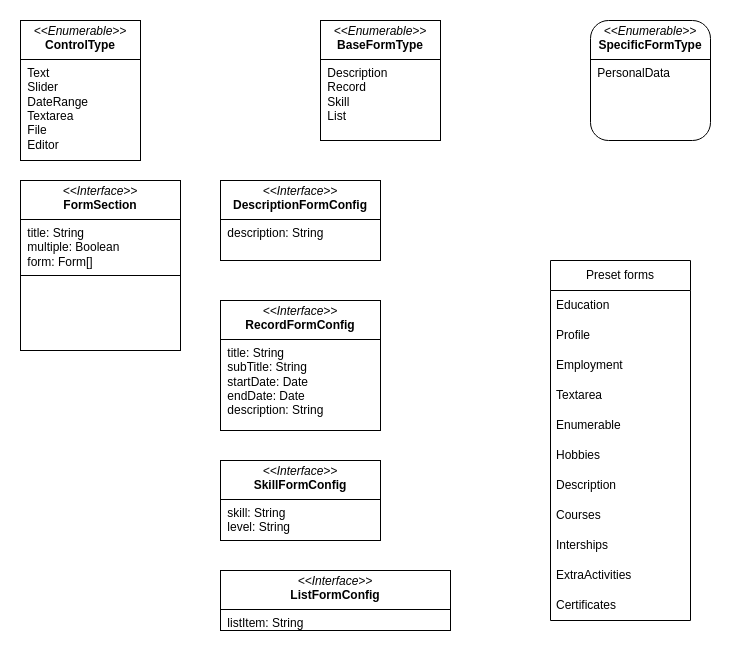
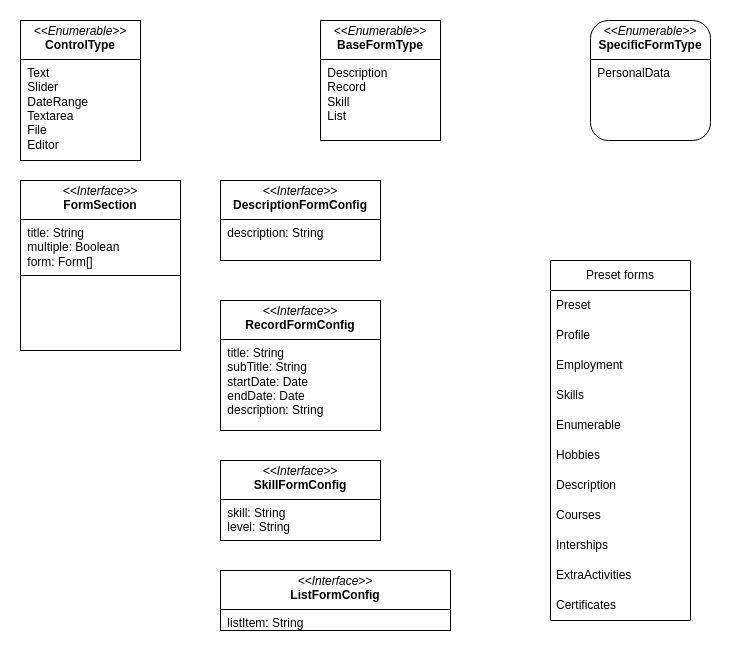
  <mxCell id="0" />
  <mxCell id="1" parent="0" />
  <mxCell id="2" value="" style="text;strokeColor=none;fillColor=none;align=left;verticalAlign=middle;spacingTop=-1;spacingLeft=4;spacingRight=4;rotatable=0;labelPosition=right;points=[];portConstraint=eastwest;" vertex="1" parent="1"><mxGeometry x="460" y="90" width="20" height="14" as="geometry" /></mxCell>
  <mxCell id="3" value="&lt;p style=&quot;margin:0px;margin-top:4px;text-align:center;&quot;&gt;&lt;i&gt;&amp;lt;&amp;lt;Enumerable&amp;gt;&amp;gt;&lt;/i&gt;&lt;br&gt;&lt;b&gt;ControlType&lt;/b&gt;&lt;/p&gt;&lt;hr size=&quot;1&quot; style=&quot;border-style:solid;&quot;&gt;&lt;p style=&quot;margin:0px;margin-left:4px;&quot;&gt;&amp;nbsp;Text&lt;br&gt;&amp;nbsp;Slider&lt;/p&gt;&lt;p style=&quot;margin:0px;margin-left:4px;&quot;&gt;&amp;nbsp;DateRange&lt;/p&gt;&lt;p style=&quot;margin:0px;margin-left:4px;&quot;&gt;&amp;nbsp;Textarea&lt;/p&gt;&lt;p style=&quot;margin:0px;margin-left:4px;&quot;&gt;&amp;nbsp;File&lt;/p&gt;&lt;p style=&quot;margin:0px;margin-left:4px;&quot;&gt;&amp;nbsp;Editor&lt;/p&gt;&lt;p style=&quot;margin:0px;margin-left:4px;&quot;&gt;&amp;nbsp;&lt;/p&gt;&lt;p style=&quot;margin:0px;margin-left:4px;&quot;&gt;&lt;br&gt;&lt;/p&gt;&lt;p style=&quot;margin:0px;margin-left:4px;&quot;&gt;&amp;nbsp;&lt;/p&gt;&lt;p style=&quot;margin:0px;margin-left:4px;&quot;&gt;&lt;br&gt;&lt;/p&gt;" style="verticalAlign=top;align=left;overflow=fill;html=1;whiteSpace=wrap;" vertex="1" parent="1"><mxGeometry x="20" y="20" width="120" height="140" as="geometry" /></mxCell>
  <mxCell id="4" value="&lt;p style=&quot;margin:0px;margin-top:4px;text-align:center;&quot;&gt;&lt;i&gt;&amp;lt;&amp;lt;Enumerable&amp;gt;&amp;gt;&lt;/i&gt;&lt;br&gt;&lt;b&gt;BaseFormType&lt;/b&gt;&lt;/p&gt;&lt;hr size=&quot;1&quot; style=&quot;border-style:solid;&quot;&gt;&lt;p style=&quot;margin:0px;margin-left:4px;&quot;&gt;&amp;nbsp;Description&lt;br&gt;&amp;nbsp;Record&lt;/p&gt;&lt;p style=&quot;margin:0px;margin-left:4px;&quot;&gt;&amp;nbsp;Skill&lt;/p&gt;&lt;p style=&quot;margin:0px;margin-left:4px;&quot;&gt;&amp;nbsp;List&lt;/p&gt;&lt;p style=&quot;margin:0px;margin-left:4px;&quot;&gt;&amp;nbsp;&lt;/p&gt;&lt;p style=&quot;margin:0px;margin-left:4px;&quot;&gt;&lt;br&gt;&lt;/p&gt;&lt;p style=&quot;margin:0px;margin-left:4px;&quot;&gt;&amp;nbsp;&lt;/p&gt;&lt;p style=&quot;margin:0px;margin-left:4px;&quot;&gt;&lt;br&gt;&lt;/p&gt;" style="verticalAlign=top;align=left;overflow=fill;html=1;whiteSpace=wrap;" vertex="1" parent="1"><mxGeometry x="320" y="20" width="120" height="120" as="geometry" /></mxCell>
  <mxCell id="5" value="&lt;p style=&quot;margin:0px;margin-top:4px;text-align:center;&quot;&gt;&lt;i&gt;&amp;lt;&amp;lt;Interface&amp;gt;&amp;gt;&lt;/i&gt;&lt;br&gt;&lt;b&gt;FormSection&lt;/b&gt;&lt;/p&gt;&lt;hr size=&quot;1&quot; style=&quot;border-style:solid;&quot;&gt;&lt;p style=&quot;margin:0px;margin-left:4px;&quot;&gt;&amp;nbsp;title: String&lt;br&gt;&amp;nbsp;multiple: Boolean&lt;/p&gt;&lt;p style=&quot;margin:0px;margin-left:4px;&quot;&gt;&amp;nbsp;form: Form[]&lt;/p&gt;&lt;hr size=&quot;1&quot; style=&quot;border-style:solid;&quot;&gt;&lt;p style=&quot;margin:0px;margin-left:4px;&quot;&gt;&lt;br&gt;&lt;/p&gt;" style="verticalAlign=top;align=left;overflow=fill;html=1;whiteSpace=wrap;" vertex="1" parent="1"><mxGeometry x="20" y="180" width="160" height="170" as="geometry" /></mxCell>
  <mxCell id="6" value="&lt;p style=&quot;margin:0px;margin-top:4px;text-align:center;&quot;&gt;&lt;i&gt;&amp;lt;&amp;lt;Enumerable&amp;gt;&amp;gt;&lt;/i&gt;&lt;br&gt;&lt;b&gt;SpecificFormType&lt;/b&gt;&lt;/p&gt;&lt;hr size=&quot;1&quot; style=&quot;border-style:solid;&quot;&gt;&lt;p style=&quot;margin:0px;margin-left:4px;&quot;&gt;&amp;nbsp;PersonalData&lt;/p&gt;&lt;p style=&quot;margin:0px;margin-left:4px;&quot;&gt;&amp;nbsp;&lt;/p&gt;&lt;p style=&quot;margin:0px;margin-left:4px;&quot;&gt;&lt;br&gt;&lt;/p&gt;&lt;p style=&quot;margin:0px;margin-left:4px;&quot;&gt;&amp;nbsp;&lt;/p&gt;&lt;p style=&quot;margin:0px;margin-left:4px;&quot;&gt;&lt;br&gt;&lt;/p&gt;" style="verticalAlign=top;align=left;overflow=fill;html=1;whiteSpace=wrap;rounded=1;" vertex="1" parent="1"><mxGeometry x="590" y="20" width="120" height="120" as="geometry" /></mxCell>
  <mxCell id="7" value="&lt;p style=&quot;margin:0px;margin-top:4px;text-align:center;&quot;&gt;&lt;i&gt;&amp;lt;&amp;lt;Interface&amp;gt;&amp;gt;&lt;/i&gt;&lt;br&gt;&lt;b&gt;RecordFormConfig&lt;/b&gt;&lt;/p&gt;&lt;hr size=&quot;1&quot; style=&quot;border-style:solid;&quot;&gt;&lt;p style=&quot;margin:0px;margin-left:4px;&quot;&gt;&amp;nbsp;title: String&lt;br&gt;&amp;nbsp;subTitle: String&lt;/p&gt;&lt;p style=&quot;margin:0px;margin-left:4px;&quot;&gt;&amp;nbsp;startDate: Date&lt;/p&gt;&lt;p style=&quot;margin:0px;margin-left:4px;&quot;&gt;&amp;nbsp;endDate: Date&lt;/p&gt;&lt;p style=&quot;margin:0px;margin-left:4px;&quot;&gt;&amp;nbsp;description: String&lt;/p&gt;&lt;p style=&quot;margin:0px;margin-left:4px;&quot;&gt;&lt;br&gt;&lt;/p&gt;" style="verticalAlign=top;align=left;overflow=fill;html=1;whiteSpace=wrap;" vertex="1" parent="1"><mxGeometry x="220" y="300" width="160" height="130" as="geometry" /></mxCell>
  <mxCell id="8" value="&lt;p style=&quot;margin:0px;margin-top:4px;text-align:center;&quot;&gt;&lt;i&gt;&amp;lt;&amp;lt;Interface&amp;gt;&amp;gt;&lt;/i&gt;&lt;br&gt;&lt;b&gt;DescriptionFormConfig&lt;/b&gt;&lt;/p&gt;&lt;hr size=&quot;1&quot; style=&quot;border-style:solid;&quot;&gt;&lt;p style=&quot;margin:0px;margin-left:4px;&quot;&gt;&lt;span style=&quot;background-color: transparent; color: light-dark(rgb(0, 0, 0), rgb(255, 255, 255));&quot;&gt;&amp;nbsp;description: String&lt;/span&gt;&lt;/p&gt;&lt;p style=&quot;margin:0px;margin-left:4px;&quot;&gt;&lt;br&gt;&lt;/p&gt;" style="verticalAlign=top;align=left;overflow=fill;html=1;whiteSpace=wrap;" vertex="1" parent="1"><mxGeometry x="220" y="180" width="160" height="80" as="geometry" /></mxCell>
  <mxCell id="9" value="&lt;p style=&quot;margin:0px;margin-top:4px;text-align:center;&quot;&gt;&lt;i&gt;&amp;lt;&amp;lt;Interface&amp;gt;&amp;gt;&lt;/i&gt;&lt;br&gt;&lt;b&gt;SkillFormConfig&lt;/b&gt;&lt;/p&gt;&lt;hr size=&quot;1&quot; style=&quot;border-style:solid;&quot;&gt;&lt;p style=&quot;margin:0px;margin-left:4px;&quot;&gt;&lt;span style=&quot;background-color: transparent; color: light-dark(rgb(0, 0, 0), rgb(255, 255, 255));&quot;&gt;&amp;nbsp;skill: String&lt;/span&gt;&lt;/p&gt;&lt;p style=&quot;margin:0px;margin-left:4px;&quot;&gt;&lt;span style=&quot;background-color: transparent; color: light-dark(rgb(0, 0, 0), rgb(255, 255, 255));&quot;&gt;&amp;nbsp;level: String&lt;/span&gt;&lt;/p&gt;&lt;p style=&quot;margin:0px;margin-left:4px;&quot;&gt;&lt;br&gt;&lt;/p&gt;" style="verticalAlign=top;align=left;overflow=fill;html=1;whiteSpace=wrap;" vertex="1" parent="1"><mxGeometry x="220" y="460" width="160" height="80" as="geometry" /></mxCell>
  <mxCell id="10" value="&lt;p style=&quot;margin:0px;margin-top:4px;text-align:center;&quot;&gt;&lt;i&gt;&amp;lt;&amp;lt;Interface&amp;gt;&amp;gt;&lt;/i&gt;&lt;br&gt;&lt;b&gt;ListFormConfig&lt;/b&gt;&lt;/p&gt;&lt;hr size=&quot;1&quot; style=&quot;border-style:solid;&quot;&gt;&lt;p style=&quot;margin:0px;margin-left:4px;&quot;&gt;&lt;span style=&quot;background-color: transparent; color: light-dark(rgb(0, 0, 0), rgb(255, 255, 255));&quot;&gt;&amp;nbsp;listItem: String&lt;/span&gt;&lt;/p&gt;" style="verticalAlign=top;align=left;overflow=fill;html=1;whiteSpace=wrap;" vertex="1" parent="1"><mxGeometry x="220" y="570" width="230" height="60" as="geometry" /></mxCell>
  <mxCell id="11" value="Preset forms" style="swimlane;fontStyle=0;childLayout=stackLayout;horizontal=1;startSize=30;horizontalStack=0;resizeParent=1;resizeParentMax=0;resizeLast=0;collapsible=1;marginBottom=0;whiteSpace=wrap;html=1;" vertex="1" parent="1"><mxGeometry x="550" y="260" width="140" height="360" as="geometry" /></mxCell>
- <mxCell id="12" value="Education&lt;span style=&quot;white-space: pre;&quot;&gt;&#09;&lt;/span&gt;" style="text;strokeColor=none;fillColor=none;align=left;verticalAlign=middle;spacingLeft=4;spacingRight=4;overflow=hidden;points=[[0,0.5],[1,0.5]];portConstraint=eastwest;rotatable=0;whiteSpace=wrap;html=1;" vertex="1" parent="11"><mxGeometry y="30" width="140" height="30" as="geometry" /></mxCell>
+ <mxCell id="12" value="Preset&lt;span style=&quot;white-space: pre;&quot;&gt;&#09;&lt;/span&gt;" style="text;strokeColor=none;fillColor=none;align=left;verticalAlign=middle;spacingLeft=4;spacingRight=4;overflow=hidden;points=[[0,0.5],[1,0.5]];portConstraint=eastwest;rotatable=0;whiteSpace=wrap;html=1;" vertex="1" parent="11"><mxGeometry y="30" width="140" height="30" as="geometry" /></mxCell>
  <mxCell id="13" value="Profile" style="text;strokeColor=none;fillColor=none;align=left;verticalAlign=middle;spacingLeft=4;spacingRight=4;overflow=hidden;points=[[0,0.5],[1,0.5]];portConstraint=eastwest;rotatable=0;whiteSpace=wrap;html=1;" vertex="1" parent="11"><mxGeometry y="60" width="140" height="30" as="geometry" /></mxCell>
  <mxCell id="14" value="Employment" style="text;strokeColor=none;fillColor=none;align=left;verticalAlign=middle;spacingLeft=4;spacingRight=4;overflow=hidden;points=[[0,0.5],[1,0.5]];portConstraint=eastwest;rotatable=0;whiteSpace=wrap;html=1;" vertex="1" parent="11"><mxGeometry y="90" width="140" height="30" as="geometry" /></mxCell>
- <mxCell id="15" value="Textarea" style="text;strokeColor=none;fillColor=none;align=left;verticalAlign=middle;spacingLeft=4;spacingRight=4;overflow=hidden;points=[[0,0.5],[1,0.5]];portConstraint=eastwest;rotatable=0;whiteSpace=wrap;html=1;" vertex="1" parent="11"><mxGeometry y="120" width="140" height="30" as="geometry" /></mxCell>
+ <mxCell id="15" value="Skills" style="text;strokeColor=none;fillColor=none;align=left;verticalAlign=middle;spacingLeft=4;spacingRight=4;overflow=hidden;points=[[0,0.5],[1,0.5]];portConstraint=eastwest;rotatable=0;whiteSpace=wrap;html=1;" vertex="1" parent="11"><mxGeometry y="120" width="140" height="30" as="geometry" /></mxCell>
  <mxCell id="16" value="Enumerable" style="text;strokeColor=none;fillColor=none;align=left;verticalAlign=middle;spacingLeft=4;spacingRight=4;overflow=hidden;points=[[0,0.5],[1,0.5]];portConstraint=eastwest;rotatable=0;whiteSpace=wrap;html=1;" vertex="1" parent="11"><mxGeometry y="150" width="140" height="30" as="geometry" /></mxCell>
  <mxCell id="17" value="Hobbies" style="text;strokeColor=none;fillColor=none;align=left;verticalAlign=middle;spacingLeft=4;spacingRight=4;overflow=hidden;points=[[0,0.5],[1,0.5]];portConstraint=eastwest;rotatable=0;whiteSpace=wrap;html=1;" vertex="1" parent="11"><mxGeometry y="180" width="140" height="30" as="geometry" /></mxCell>
  <mxCell id="18" value="Description" style="text;strokeColor=none;fillColor=none;align=left;verticalAlign=middle;spacingLeft=4;spacingRight=4;overflow=hidden;points=[[0,0.5],[1,0.5]];portConstraint=eastwest;rotatable=0;whiteSpace=wrap;html=1;" vertex="1" parent="11"><mxGeometry y="210" width="140" height="30" as="geometry" /></mxCell>
  <mxCell id="19" value="Courses" style="text;strokeColor=none;fillColor=none;align=left;verticalAlign=middle;spacingLeft=4;spacingRight=4;overflow=hidden;points=[[0,0.5],[1,0.5]];portConstraint=eastwest;rotatable=0;whiteSpace=wrap;html=1;" vertex="1" parent="11"><mxGeometry y="240" width="140" height="30" as="geometry" /></mxCell>
  <mxCell id="20" value="Interships" style="text;strokeColor=none;fillColor=none;align=left;verticalAlign=middle;spacingLeft=4;spacingRight=4;overflow=hidden;points=[[0,0.5],[1,0.5]];portConstraint=eastwest;rotatable=0;whiteSpace=wrap;html=1;" vertex="1" parent="11"><mxGeometry y="270" width="140" height="30" as="geometry" /></mxCell>
  <mxCell id="21" value="ExtraActivities" style="text;strokeColor=none;fillColor=none;align=left;verticalAlign=middle;spacingLeft=4;spacingRight=4;overflow=hidden;points=[[0,0.5],[1,0.5]];portConstraint=eastwest;rotatable=0;whiteSpace=wrap;html=1;" vertex="1" parent="11"><mxGeometry y="300" width="140" height="30" as="geometry" /></mxCell>
  <mxCell id="22" value="Certificates" style="text;strokeColor=none;fillColor=none;align=left;verticalAlign=middle;spacingLeft=4;spacingRight=4;overflow=hidden;points=[[0,0.5],[1,0.5]];portConstraint=eastwest;rotatable=0;whiteSpace=wrap;html=1;" vertex="1" parent="11"><mxGeometry y="330" width="140" height="30" as="geometry" /></mxCell>
